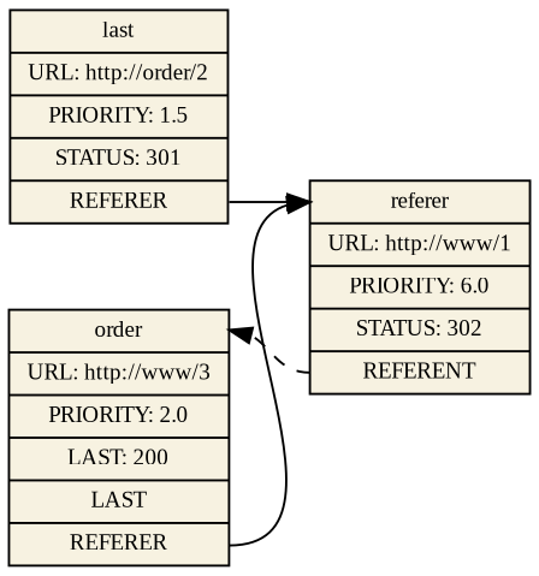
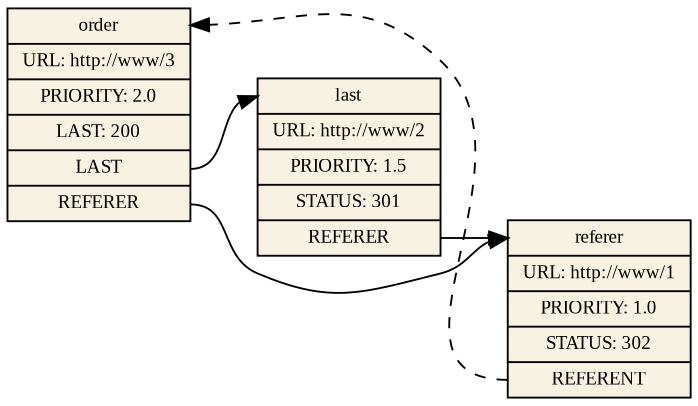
  digraph {
    fontname="Liberation Serif"
    rankdir=LR
    node [fillcolor="#f7f2e1" fontname="Liberation Serif" fontsize=10 shape=record style=filled]
    edge [fontname="Liberation Serif" headport=t tailport=rf]
    n1 [label="<t>order|URL: http://www/3|PRIORITY: 2.0|LAST: 200|<l>LAST|<rf>REFERER"]
-   n2 [label="<t>last|URL: http://order/2|PRIORITY: 1.5|STATUS: 301|<rf>REFERER"]
-   n3 [label="<t>referer|URL: http://www/1|PRIORITY: 6.0|STATUS: 302|<rt>REFERENT"]
+   n2 [label="<t>last|URL: http://www/2|PRIORITY: 1.5|STATUS: 301|<rf>REFERER"]
+   n3 [label="<t>referer|URL: http://www/1|PRIORITY: 1.0|STATUS: 302|<rt>REFERENT"]
+   n1 -> n2 [tailport=l]
    n1 -> n3
    n2 -> n3
    n3 -> n1 [style=dashed tailport=rt]
  }
